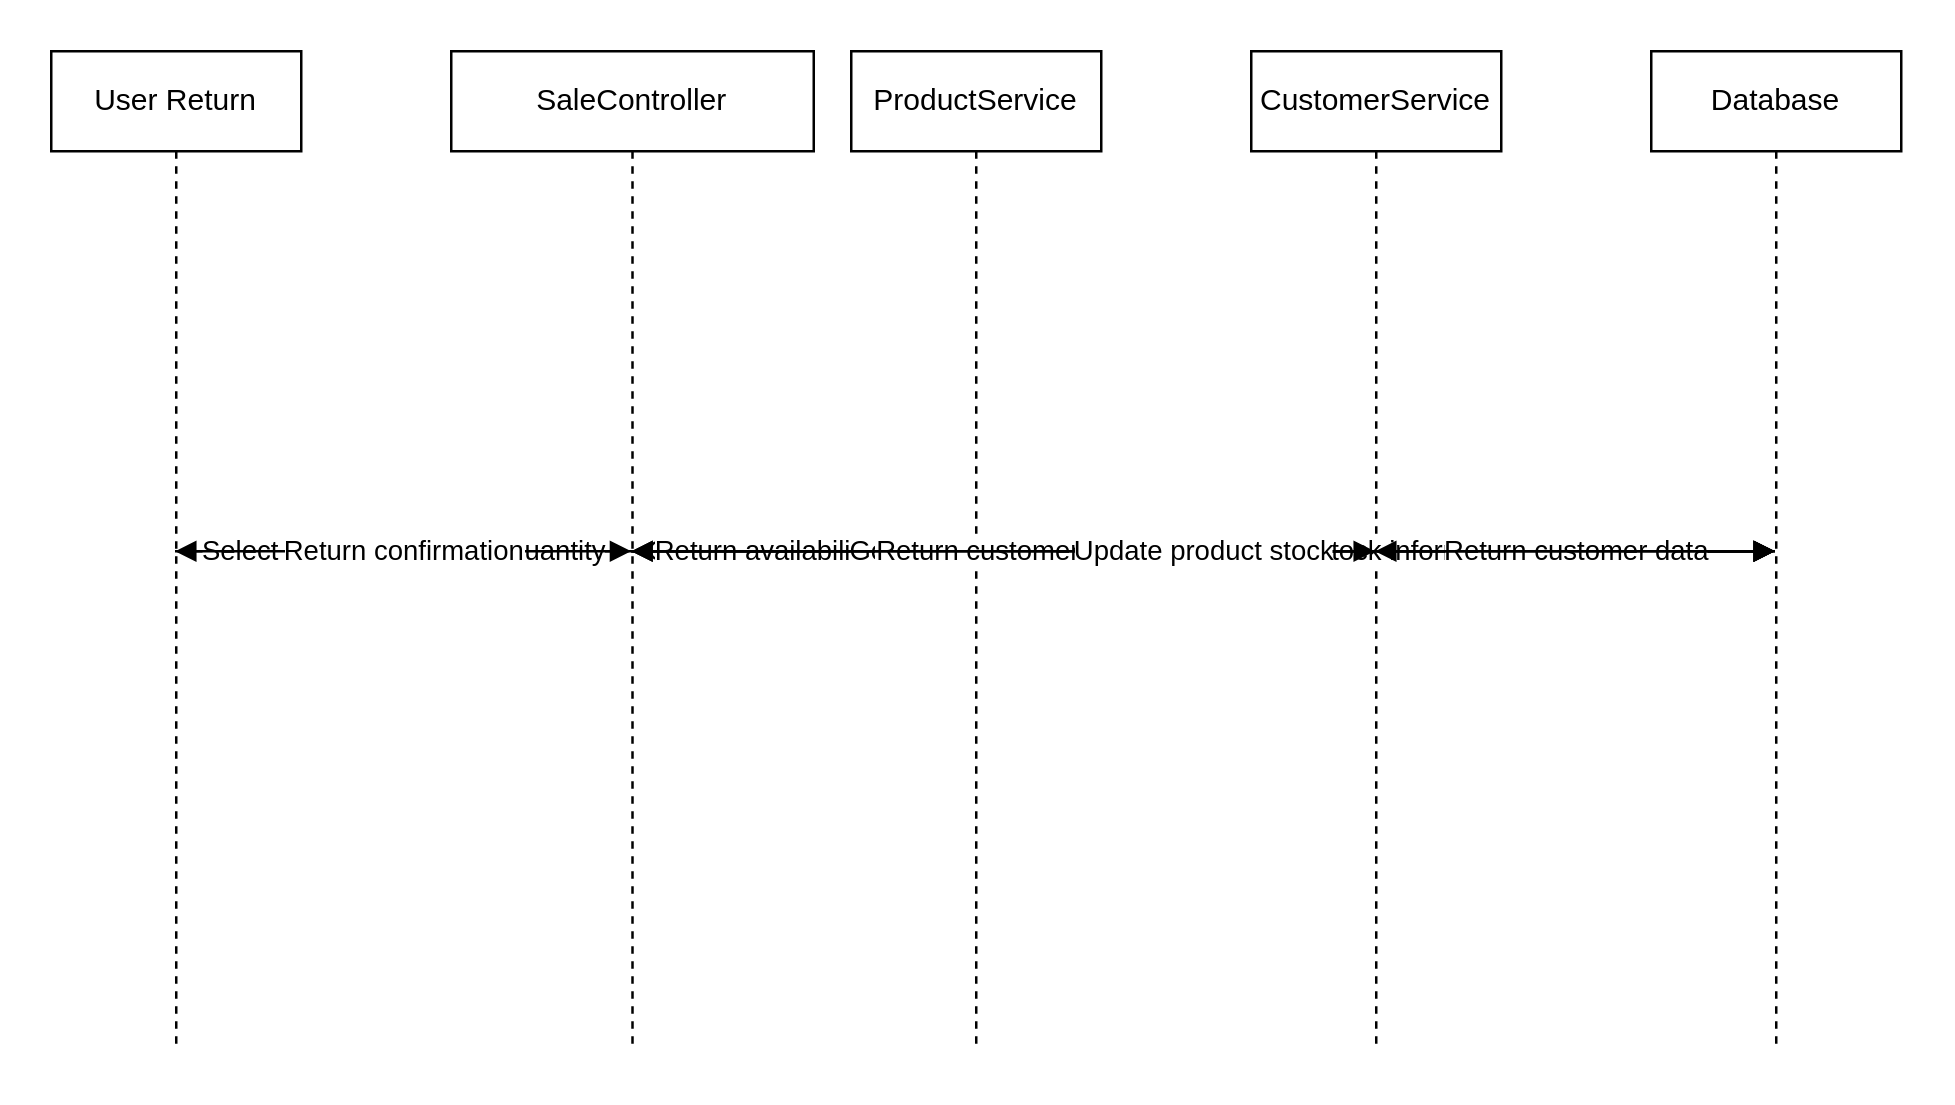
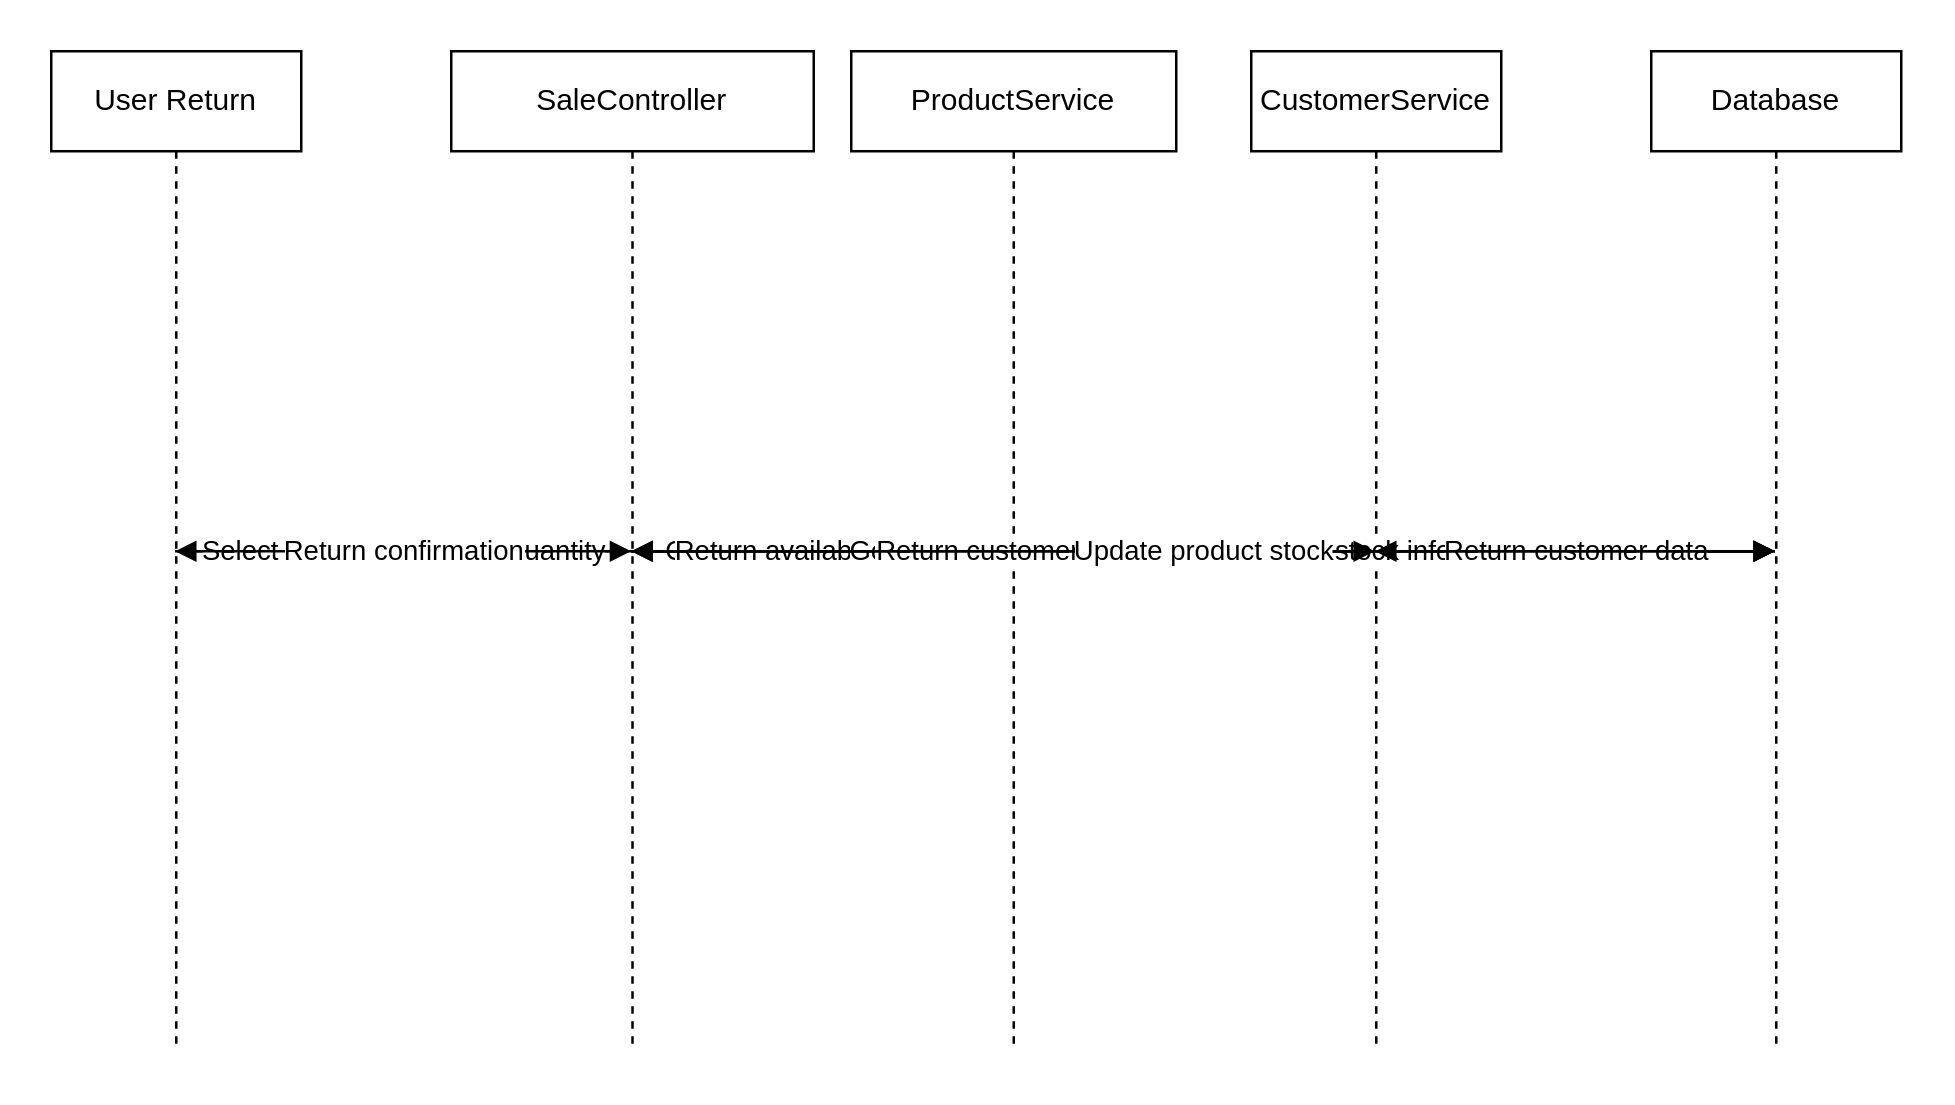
  <mxCell id="0" />
  <mxCell id="1" parent="0" />
  <mxCell id="2" value="User Return" style="shape=umlLifeline;perimeter=lifelinePerimeter;whiteSpace=wrap;html=1;container=1;collapsible=0;recursiveResize=0;outlineConnect=0;portConstraint=eastwest;" vertex="1" parent="1"><mxGeometry x="20" y="20" width="100" height="400" as="geometry" /></mxCell>
  <mxCell id="3" value="SaleController" style="shape=umlLifeline;perimeter=lifelinePerimeter;whiteSpace=wrap;html=1;container=1;collapsible=0;recursiveResize=0;outlineConnect=0;portConstraint=eastwest;" vertex="1" parent="1"><mxGeometry x="180" y="20" width="145" height="400" as="geometry" /></mxCell>
- <mxCell id="4" value="ProductService" style="shape=umlLifeline;perimeter=lifelinePerimeter;whiteSpace=wrap;html=1;container=1;collapsible=0;recursiveResize=0;outlineConnect=0;portConstraint=eastwest;" vertex="1" parent="1"><mxGeometry x="340" y="20" width="100" height="400" as="geometry" /></mxCell>
+ <mxCell id="4" value="ProductService" style="shape=umlLifeline;perimeter=lifelinePerimeter;whiteSpace=wrap;html=1;container=1;collapsible=0;recursiveResize=0;outlineConnect=0;portConstraint=eastwest;" vertex="1" parent="1"><mxGeometry x="340" y="20" width="130" height="400" as="geometry" /></mxCell>
  <mxCell id="5" value="CustomerService" style="shape=umlLifeline;perimeter=lifelinePerimeter;whiteSpace=wrap;html=1;container=1;collapsible=0;recursiveResize=0;outlineConnect=0;portConstraint=eastwest;" vertex="1" parent="1"><mxGeometry x="500" y="20" width="100" height="400" as="geometry" /></mxCell>
  <mxCell id="6" value="Database" style="shape=umlLifeline;perimeter=lifelinePerimeter;whiteSpace=wrap;html=1;container=1;collapsible=0;recursiveResize=0;outlineConnect=0;portConstraint=eastwest;" vertex="1" parent="1"><mxGeometry x="660" y="20" width="100" height="400" as="geometry" /></mxCell>
  <mxCell id="7" value="Select product and enter quantity" style="endArrow=block;endFill=1;html=1;rounded=0;exitX=1;exitY=0.5;entryX=0;entryY=0.5;" edge="1" parent="1" source="2" target="3"><mxGeometry relative="1" as="geometry"><mxPoint x="120" y="80" as="sourcePoint" /><mxPoint x="180" y="80" as="targetPoint" /></mxGeometry></mxCell>
  <mxCell id="8" value="Check product availability" style="endArrow=block;endFill=1;html=1;rounded=0;exitX=1;exitY=0.5;entryX=0;entryY=0.5;" edge="1" parent="1" source="3" target="4"><mxGeometry relative="1" as="geometry"><mxPoint x="280" y="140" as="sourcePoint" /><mxPoint x="340" y="140" as="targetPoint" /></mxGeometry></mxCell>
  <mxCell id="9" value="Query product stock" style="endArrow=block;endFill=1;html=1;rounded=0;exitX=1;exitY=0.5;entryX=0;entryY=0.5;" edge="1" parent="1" source="4" target="6"><mxGeometry relative="1" as="geometry"><mxPoint x="440" y="200" as="sourcePoint" /><mxPoint x="660" y="200" as="targetPoint" /></mxGeometry></mxCell>
  <mxCell id="10" value="Return stock information" style="endArrow=block;endFill=1;html=1;rounded=0;exitX=1;exitY=0.5;entryX=0;entryY=0.5;" edge="1" parent="1" source="6" target="4"><mxGeometry relative="1" as="geometry"><mxPoint x="660" y="260" as="sourcePoint" /><mxPoint x="440" y="260" as="targetPoint" /></mxGeometry></mxCell>
  <mxCell id="11" value="Return availability status" style="endArrow=block;endFill=1;html=1;rounded=0;exitX=1;exitY=0.5;entryX=0;entryY=0.5;" edge="1" parent="1" source="4" target="3"><mxGeometry relative="1" as="geometry"><mxPoint x="340" y="320" as="sourcePoint" /><mxPoint x="280" y="320" as="targetPoint" /></mxGeometry></mxCell>
  <mxCell id="12" value="Get customer information" style="endArrow=block;endFill=1;html=1;rounded=0;exitX=1;exitY=0.5;entryX=0;entryY=0.5;" edge="1" parent="1" source="3" target="5"><mxGeometry relative="1" as="geometry"><mxPoint x="280" y="380" as="sourcePoint" /><mxPoint x="500" y="380" as="targetPoint" /></mxGeometry></mxCell>
  <mxCell id="13" value="Query customer data" style="endArrow=block;endFill=1;html=1;rounded=0;exitX=1;exitY=0.5;entryX=0;entryY=0.5;" edge="1" parent="1" source="5" target="6"><mxGeometry relative="1" as="geometry"><mxPoint x="600" y="440" as="sourcePoint" /><mxPoint x="660" y="440" as="targetPoint" /></mxGeometry></mxCell>
  <mxCell id="14" value="Return customer data" style="endArrow=block;endFill=1;html=1;rounded=0;exitX=1;exitY=0.5;entryX=0;entryY=0.5;" edge="1" parent="1" source="6" target="5"><mxGeometry relative="1" as="geometry"><mxPoint x="660" y="500" as="sourcePoint" /><mxPoint x="600" y="500" as="targetPoint" /></mxGeometry></mxCell>
  <mxCell id="15" value="Return customer info" style="endArrow=block;endFill=1;html=1;rounded=0;exitX=1;exitY=0.5;entryX=0;entryY=0.5;" edge="1" parent="1" source="5" target="3"><mxGeometry relative="1" as="geometry"><mxPoint x="500" y="560" as="sourcePoint" /><mxPoint x="280" y="560" as="targetPoint" /></mxGeometry></mxCell>
  <mxCell id="16" value="Create sale record" style="endArrow=block;endFill=1;html=1;rounded=0;exitX=1;exitY=0.5;entryX=0;entryY=0.5;" edge="1" parent="1" source="3" target="6"><mxGeometry relative="1" as="geometry"><mxPoint x="280" y="620" as="sourcePoint" /><mxPoint x="660" y="620" as="targetPoint" /></mxGeometry></mxCell>
  <mxCell id="17" value="Update product stock" style="endArrow=block;endFill=1;html=1;rounded=0;exitX=1;exitY=0.5;entryX=0;entryY=0.5;" edge="1" parent="1" source="3" target="6"><mxGeometry relative="1" as="geometry"><mxPoint x="280" y="680" as="sourcePoint" /><mxPoint x="660" y="680" as="targetPoint" /></mxGeometry></mxCell>
  <mxCell id="18" value="Return confirmation" style="endArrow=block;endFill=1;html=1;rounded=0;exitX=1;exitY=0.5;entryX=0;entryY=0.5;" edge="1" parent="1" source="3" target="2"><mxGeometry relative="1" as="geometry"><mxPoint x="180" y="740" as="sourcePoint" /><mxPoint x="120" y="740" as="targetPoint" /></mxGeometry></mxCell>
